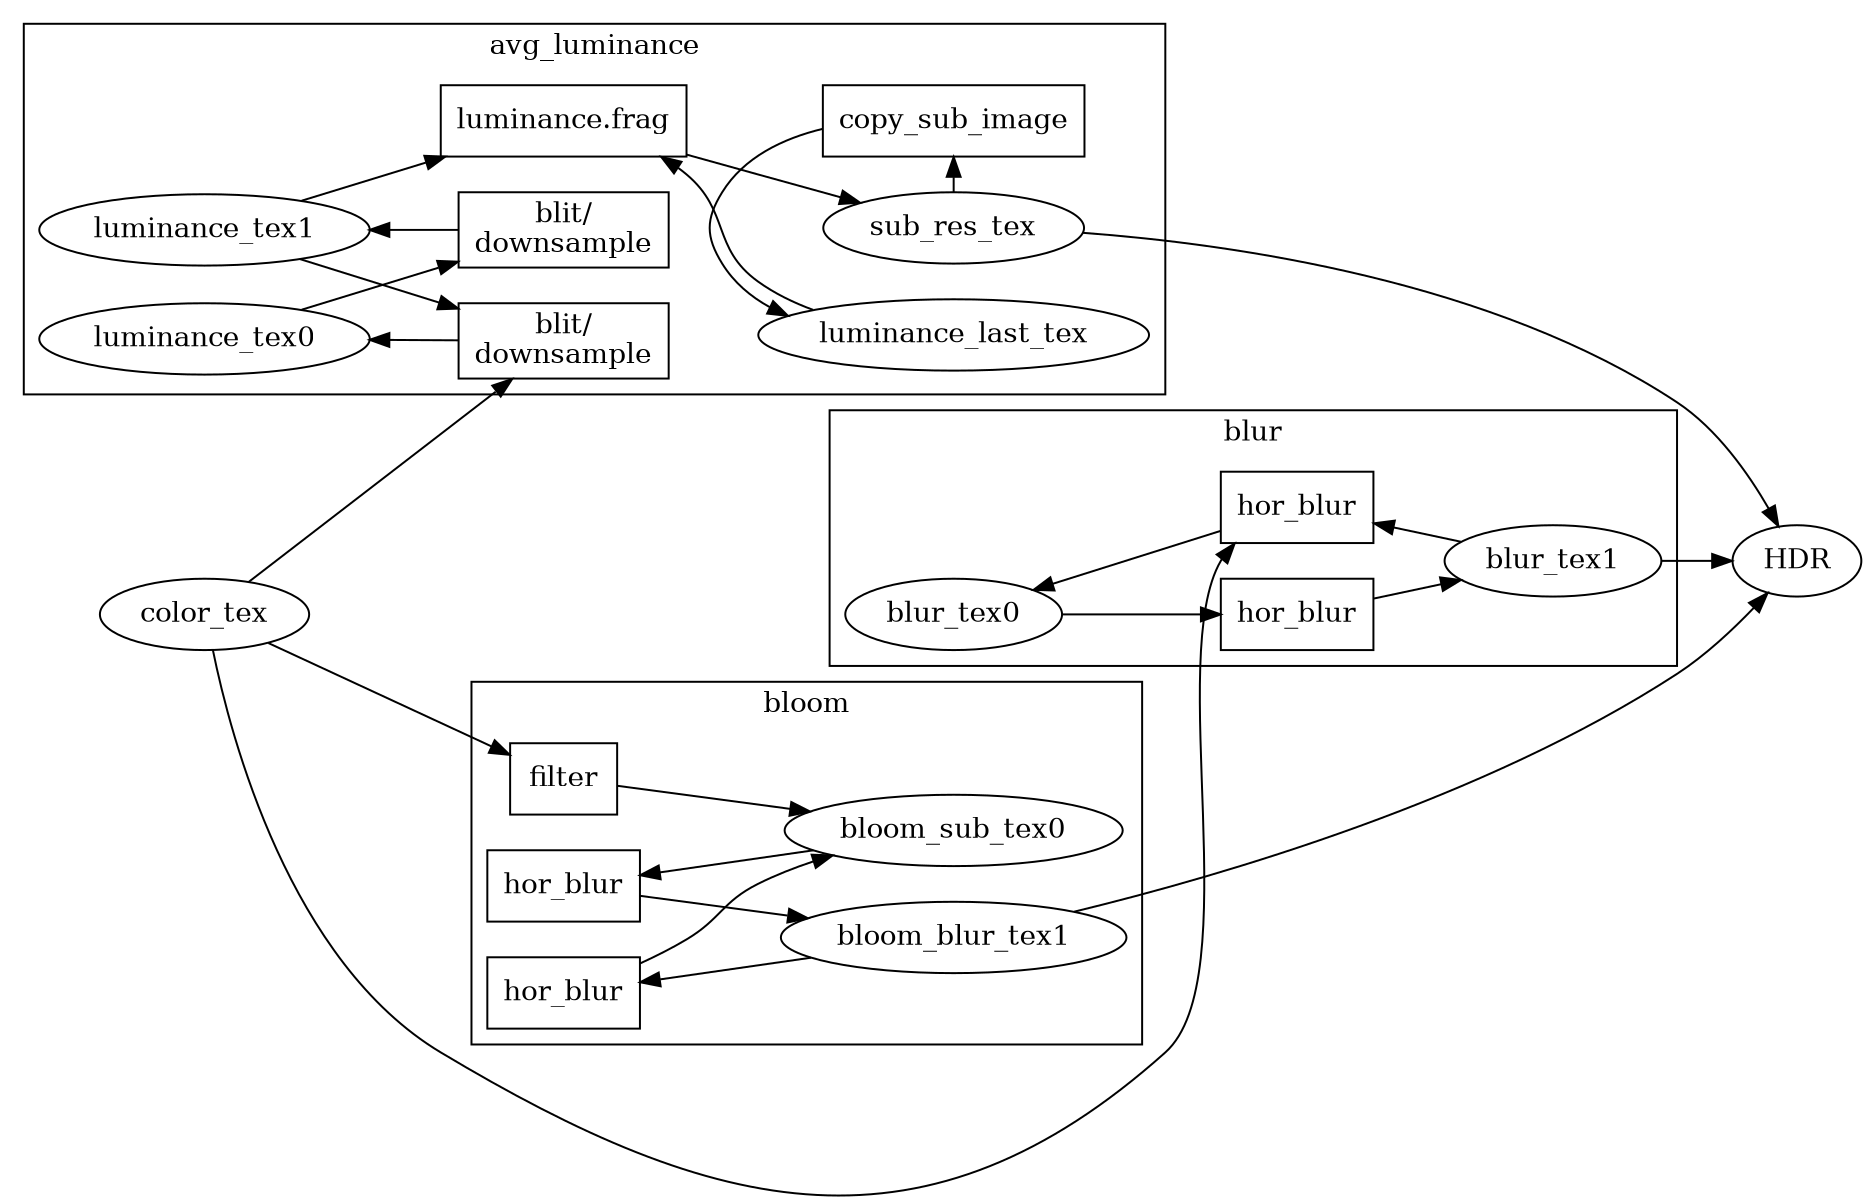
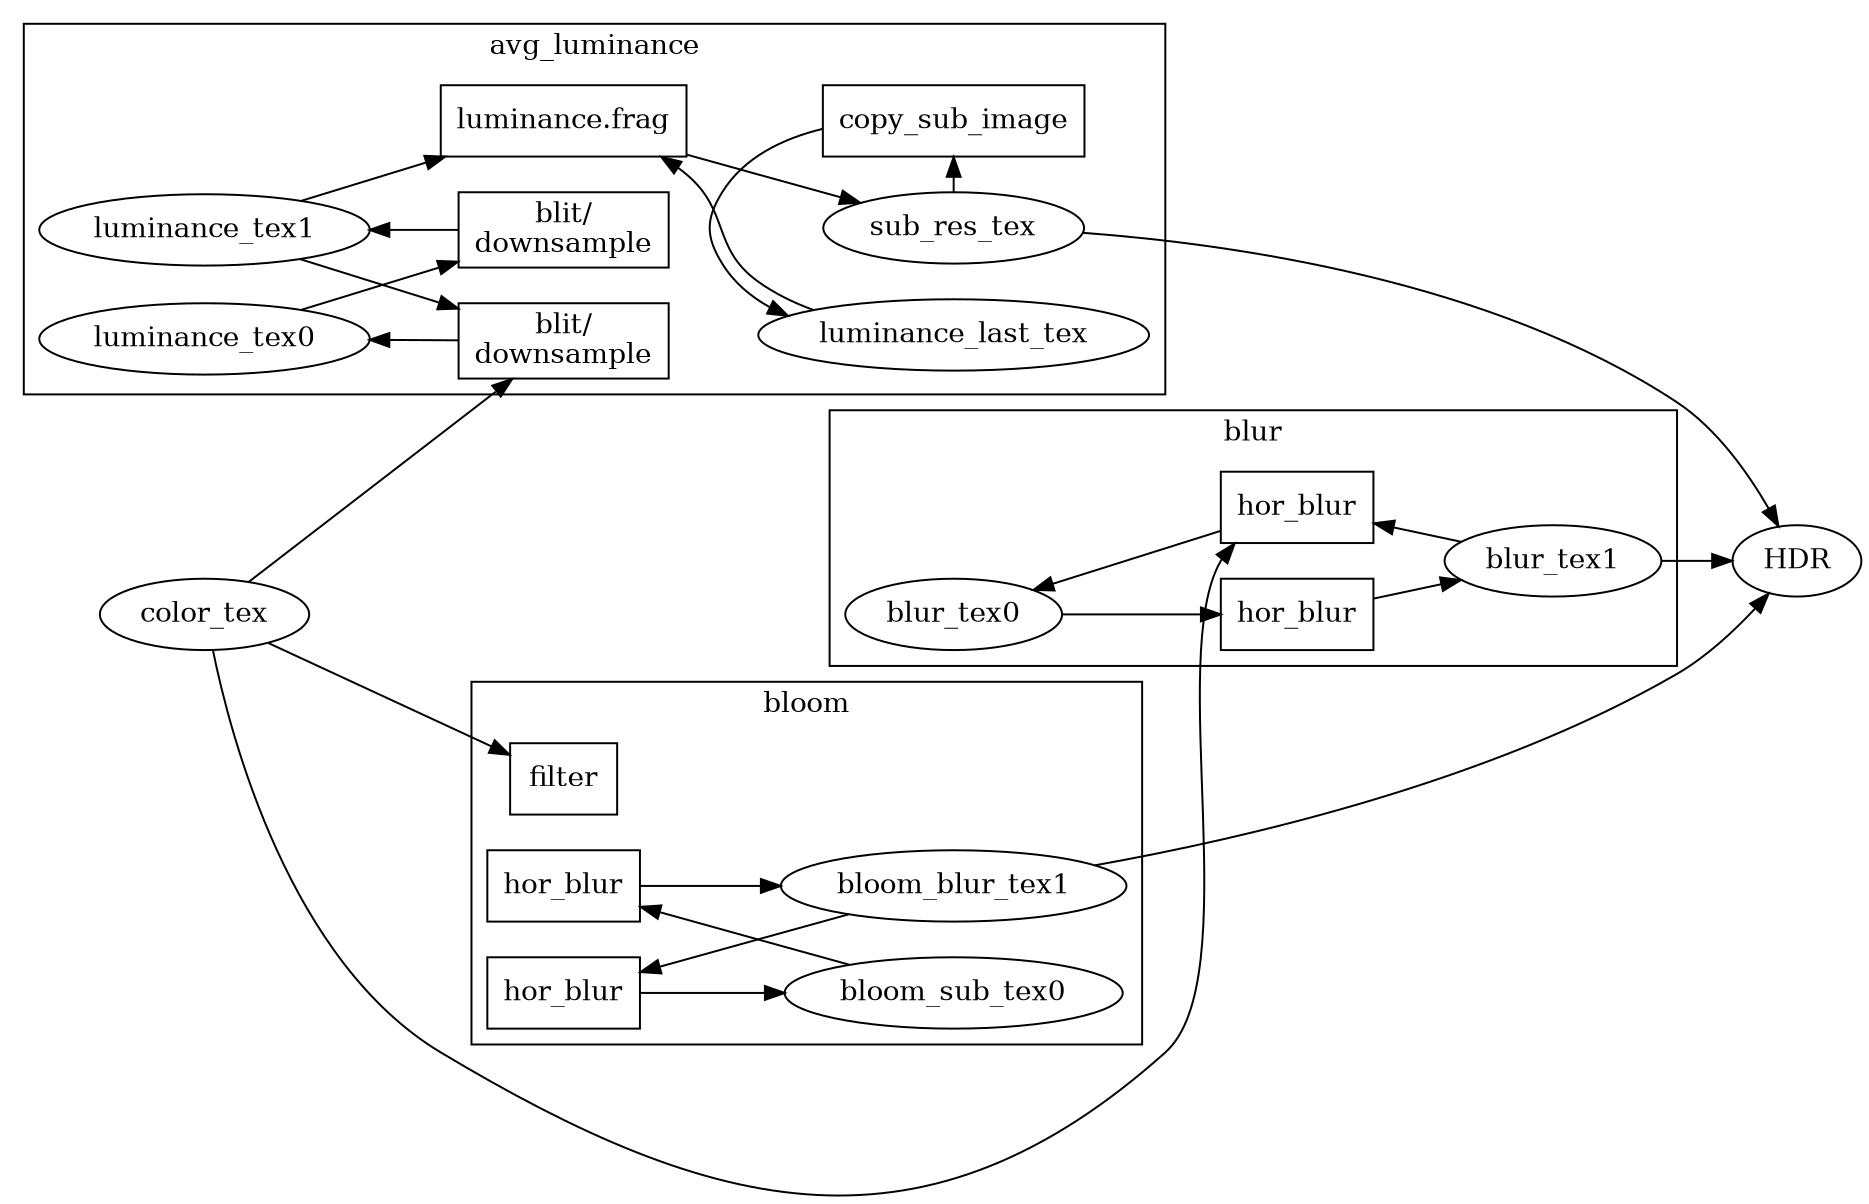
  digraph {
    rankdir=LR
    n1 [label=luminance_tex0]
    n2 [label=luminance_tex1]
    n3 [label=sub_res_tex]
    n4 [label=luminance_last_tex]
    n5 [label=copy_sub_image shape=box]
    n6 [label="blit/\ndownsample" shape=box]
    n7 [label="blit/\ndownsample" shape=box]
    n8 [label="luminance.frag" shape=box]
    n9 [label=hor_blur shape=box]
    n10 [label=hor_blur shape=box]
    n11 [label=filter shape=box]
    n12 [label=bloom_sub_tex0]
    bloom_blur_tex1
    blur_tex0
    n15 [label=hor_blur shape=box]
    n16 [label=hor_blur shape=box]
    blur_tex1
    n18 [label=HDR]
    color_tex
    subgraph cluster_1 {
      label=avg_luminance
      n6
      n7
      n8
      subgraph sub_2 {
        label=avg_luminance
        rank=same
        n1
        n2
      }
      subgraph sub_3 {
        label=avg_luminance
        rank=same
        n3
        n4
        n5
      }
    }
    subgraph cluster_4 {
      label=bloom
      n11
      n12
      bloom_blur_tex1
      subgraph sub_5 {
        label=bloom
        rank=same
        n9
        n10
      }
    }
    subgraph cluster_6 {
      label=blur
      subgraph sub_7 {
        label=blur
        rank=min
        blur_tex0
      }
      subgraph sub_8 {
        label=blur
        rank=same
        n15
        n16
      }
      subgraph sub_9 {
        label=blur
        rank=max
        blur_tex1
      }
    }
    n1 -> n7
    n2 -> n6
    n2 -> n8
    n3 -> n5
    n3 -> n18
    n4 -> n8
    n5 -> n4
    n6 -> n1
    n7 -> n2
    n8 -> n3
    n9 -> bloom_blur_tex1
    n10 -> n12
-   n11 -> n12
    n11 -> blur_tex0 [style=invis]
    n12 -> n9
    bloom_blur_tex1 -> n10
    bloom_blur_tex1 -> n18
    blur_tex0 -> n16
    n15 -> blur_tex0
    n16 -> blur_tex1
    blur_tex1 -> n15
    blur_tex1 -> n18
    color_tex -> n6
    color_tex -> n11
    color_tex -> n15 [constraint=false]
  }
